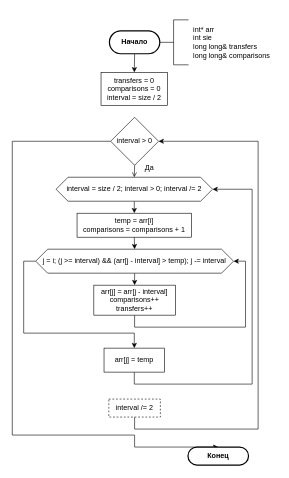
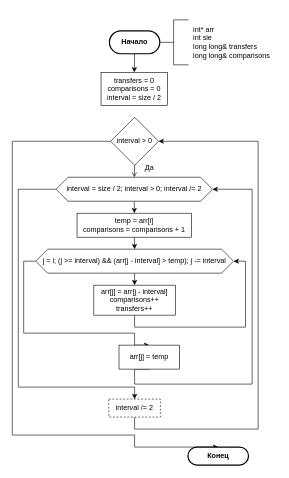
  <mxCell id="0" />
  <mxCell id="1" parent="0" />
  <mxCell id="2" value="" style="strokeWidth=1;html=1;shape=mxgraph.flowchart.annotation_2;align=left;labelPosition=right;pointerEvents=1;" parent="1" vertex="1"><mxGeometry x="264" y="32.5" width="50" height="75" as="geometry" /></mxCell>
  <mxCell id="3" value="int* arr&lt;br&gt;int sie&lt;br&gt;long long&amp;amp; transfers&lt;br&gt;long long&amp;amp; comparisons" style="text;html=1;strokeColor=none;fillColor=none;align=left;verticalAlign=middle;whiteSpace=wrap;rounded=0;strokeWidth=1;" parent="1" vertex="1"><mxGeometry x="320" y="20" width="140" height="100" as="geometry" /></mxCell>
  <mxCell id="4" value="transfers = 0&lt;br&gt;comparisons = 0&lt;br&gt;interval = size / 2" style="rounded=0;whiteSpace=wrap;html=1;strokeWidth=1;" parent="1" vertex="1"><mxGeometry x="168" y="120" width="111" height="55" as="geometry" /></mxCell>
  <mxCell id="5" style="edgeStyle=orthogonalEdgeStyle;rounded=0;orthogonalLoop=1;jettySize=auto;html=1;exitX=0.5;exitY=1;exitDx=0;exitDy=0;entryX=0.5;entryY=0;entryDx=0;entryDy=0;endArrow=open;" parent="1" source="7" target="10" edge="1"><mxGeometry relative="1" as="geometry" /></mxCell>
  <mxCell id="6" style="edgeStyle=orthogonalEdgeStyle;rounded=0;orthogonalLoop=1;jettySize=auto;html=1;exitX=0;exitY=0.5;exitDx=0;exitDy=0;entryX=0.5;entryY=0;entryDx=0;entryDy=0;" parent="1" source="7" target="23" edge="1"><mxGeometry relative="1" as="geometry"><Array as="points"><mxPoint x="20" y="235" /><mxPoint x="20" y="725" /><mxPoint x="224" y="725" /></Array></mxGeometry></mxCell>
  <mxCell id="7" value="interval &amp;gt; 0" style="rhombus;whiteSpace=wrap;html=1;strokeWidth=1;" parent="1" vertex="1"><mxGeometry x="184" y="195" width="80" height="80" as="geometry" /></mxCell>
  <mxCell id="8" style="edgeStyle=orthogonalEdgeStyle;rounded=0;orthogonalLoop=1;jettySize=auto;html=1;exitX=0.5;exitY=1;exitDx=0;exitDy=0;entryX=0.5;entryY=0;entryDx=0;entryDy=0;" parent="1" source="10" target="13" edge="1"><mxGeometry relative="1" as="geometry" /></mxCell>
+ <mxCell id="9" style="edgeStyle=orthogonalEdgeStyle;rounded=0;orthogonalLoop=1;jettySize=auto;html=1;exitX=0;exitY=0.5;exitDx=0;exitDy=0;entryX=0.5;entryY=0;entryDx=0;entryDy=0;" parent="1" source="10" target="22" edge="1"><mxGeometry relative="1" as="geometry"><Array as="points"><mxPoint x="30" y="315" /><mxPoint x="30" y="645" /><mxPoint x="224" y="645" /></Array></mxGeometry></mxCell>
  <mxCell id="10" value="interval = size / 2; interval &amp;gt; 0; interval /= 2" style="shape=hexagon;perimeter=hexagonPerimeter2;whiteSpace=wrap;html=1;fixedSize=1;strokeWidth=1;" parent="1" vertex="1"><mxGeometry x="93" y="295" width="261" height="40" as="geometry" /></mxCell>
  <mxCell id="11" value="Да" style="text;html=1;strokeColor=none;fillColor=none;align=center;verticalAlign=middle;whiteSpace=wrap;rounded=0;strokeWidth=1;" parent="1" vertex="1"><mxGeometry x="219" y="265" width="60" height="30" as="geometry" /></mxCell>
  <mxCell id="12" style="edgeStyle=orthogonalEdgeStyle;rounded=0;orthogonalLoop=1;jettySize=auto;html=1;exitX=0.5;exitY=1;exitDx=0;exitDy=0;entryX=0.5;entryY=0;entryDx=0;entryDy=0;" parent="1" source="13" target="16" edge="1"><mxGeometry relative="1" as="geometry" /></mxCell>
  <mxCell id="13" value="temp = arr[i]&lt;br&gt;comparisons = comparisons + 1" style="rounded=0;whiteSpace=wrap;html=1;strokeWidth=1;" parent="1" vertex="1"><mxGeometry x="128" y="355" width="191" height="40" as="geometry" /></mxCell>
  <mxCell id="14" style="edgeStyle=orthogonalEdgeStyle;rounded=0;orthogonalLoop=1;jettySize=auto;html=1;exitX=0.5;exitY=1;exitDx=0;exitDy=0;entryX=0.5;entryY=0;entryDx=0;entryDy=0;" parent="1" source="16" target="20" edge="1"><mxGeometry relative="1" as="geometry" /></mxCell>
  <mxCell id="15" style="edgeStyle=orthogonalEdgeStyle;rounded=0;orthogonalLoop=1;jettySize=auto;html=1;exitX=0;exitY=0.5;exitDx=0;exitDy=0;entryX=0.5;entryY=0;entryDx=0;entryDy=0;" parent="1" source="16" target="18" edge="1"><mxGeometry relative="1" as="geometry"><Array as="points"><mxPoint x="39" y="435" /><mxPoint x="39" y="555" /><mxPoint x="224" y="555" /></Array></mxGeometry></mxCell>
  <mxCell id="16" value="j = i; (j &amp;gt;= interval) &amp;amp;&amp;amp; (arr[j - interval] &amp;gt; temp); j -= interval" style="shape=hexagon;perimeter=hexagonPerimeter2;whiteSpace=wrap;html=1;fixedSize=1;strokeWidth=1;" parent="1" vertex="1"><mxGeometry x="59" y="415" width="330" height="40" as="geometry" /></mxCell>
  <mxCell id="17" style="edgeStyle=orthogonalEdgeStyle;rounded=0;orthogonalLoop=1;jettySize=auto;html=1;exitX=0.5;exitY=1;exitDx=0;exitDy=0;entryX=1;entryY=0.5;entryDx=0;entryDy=0;" parent="1" source="18" target="10" edge="1"><mxGeometry relative="1" as="geometry"><Array as="points"><mxPoint x="224" y="640" /><mxPoint x="420" y="640" /><mxPoint x="420" y="315" /></Array></mxGeometry></mxCell>
- <mxCell id="18" value="arr[j] = temp" style="rounded=0;whiteSpace=wrap;html=1;strokeWidth=1;" parent="1" vertex="1"><mxGeometry x="173" y="580" width="101" height="40" as="geometry" /></mxCell>
+ <mxCell id="18" value="arr[j] = temp" style="rounded=0;whiteSpace=wrap;html=1;strokeWidth=1;" parent="1" vertex="1"><mxGeometry x="198" y="575" width="101" height="40" as="geometry" /></mxCell>
  <mxCell id="19" style="edgeStyle=orthogonalEdgeStyle;rounded=0;orthogonalLoop=1;jettySize=auto;html=1;exitX=0.5;exitY=1;exitDx=0;exitDy=0;entryX=1;entryY=0.5;entryDx=0;entryDy=0;" parent="1" source="20" target="16" edge="1"><mxGeometry relative="1" as="geometry"><Array as="points"><mxPoint x="224" y="545" /><mxPoint x="409" y="545" /><mxPoint x="409" y="435" /></Array></mxGeometry></mxCell>
  <mxCell id="20" value="arr[j] = arr[j - interval]&lt;br&gt;comparisons++&lt;br&gt;transfers++" style="rounded=0;whiteSpace=wrap;html=1;strokeWidth=1;" parent="1" vertex="1"><mxGeometry x="156" y="475" width="136" height="50" as="geometry" /></mxCell>
  <mxCell id="21" style="edgeStyle=orthogonalEdgeStyle;rounded=0;orthogonalLoop=1;jettySize=auto;html=1;exitX=0.5;exitY=1;exitDx=0;exitDy=0;entryX=1;entryY=0.5;entryDx=0;entryDy=0;" parent="1" source="22" target="7" edge="1"><mxGeometry relative="1" as="geometry"><Array as="points"><mxPoint x="224" y="715" /><mxPoint x="430" y="715" /><mxPoint x="430" y="235" /></Array></mxGeometry></mxCell>
  <mxCell id="22" value="interval /= 2" style="rounded=0;whiteSpace=wrap;html=1;strokeWidth=1;dashed=1;" parent="1" vertex="1"><mxGeometry x="181" y="665" width="86" height="30" as="geometry" /></mxCell>
  <mxCell id="23" value="&lt;b&gt;Конец&lt;/b&gt;" style="rounded=1;whiteSpace=wrap;html=1;strokeWidth=2;arcSize=50;" parent="1" vertex="1"><mxGeometry x="313" y="745" width="101" height="30" as="geometry" /></mxCell>
  <mxCell id="24" style="edgeStyle=orthogonalEdgeStyle;rounded=0;orthogonalLoop=1;jettySize=auto;html=1;exitX=0.5;exitY=1;exitDx=0;exitDy=0;entryX=0.5;entryY=0;entryDx=0;entryDy=0;" edge="1" parent="1" source="25" target="4"><mxGeometry relative="1" as="geometry" /></mxCell>
  <mxCell id="25" value="&lt;b&gt;Начало&lt;/b&gt;" style="rounded=1;whiteSpace=wrap;html=1;strokeWidth=2;arcSize=50;" vertex="1" parent="1"><mxGeometry x="182" y="51" width="84" height="38" as="geometry" /></mxCell>
